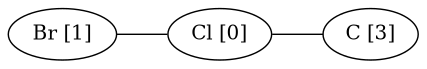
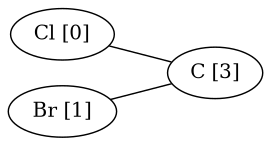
  graph {
    rankdir=LR
    n1 [label="Cl [0]"]
    n2 [label="C [3]"]
    n3 [label="Br [1]"]
    n1 -- n2
-   n3 -- n1
+   n3 -- n2
  }
